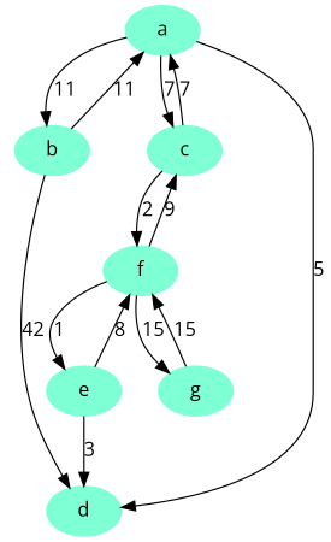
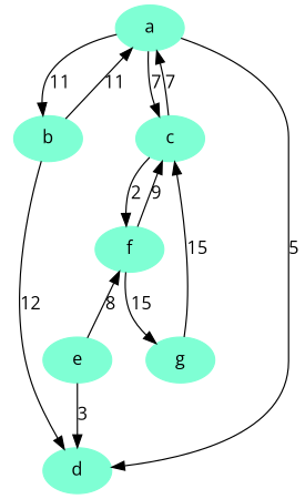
  digraph {
    fontname="Open Sans"
    node [color=aquamarine fontname="Open Sans" style=filled]
    edge [fontname="Open Sans"]
    a
    b
    c
    d
    f
    e
    g
    a -> b [label=11]
    a -> c [label=7]
    a -> d [label=5]
    b -> a [label=11]
-   b -> d [label=42]
+   b -> d [label=12]
    c -> a [label=7]
    c -> f [label=2]
    f -> c [label=9]
-   f -> e [label=1]
    f -> g [label=15]
    e -> d [label=3]
    e -> f [label=8]
-   g -> f [label=15]
+   g -> c [label=15]
  }
